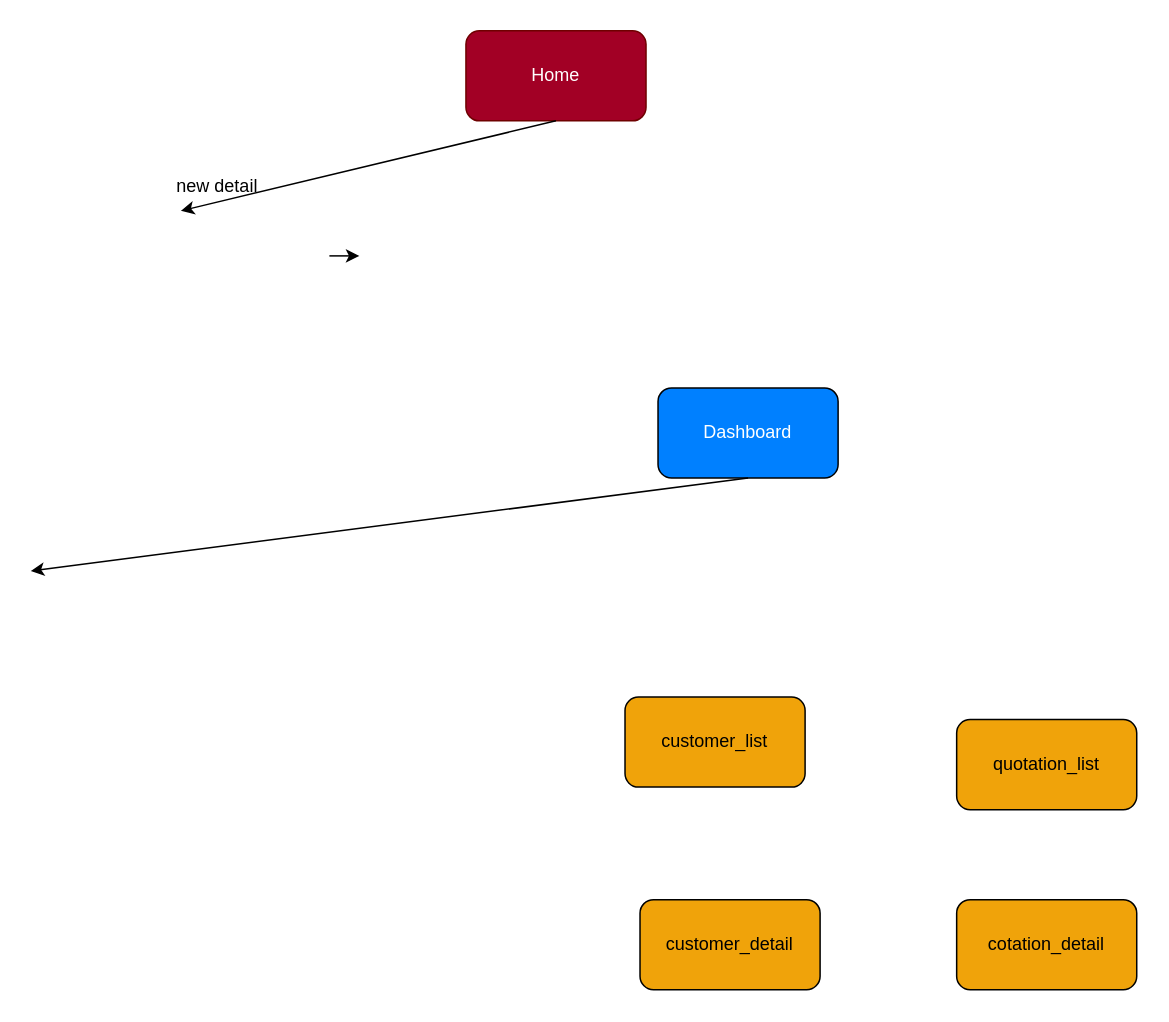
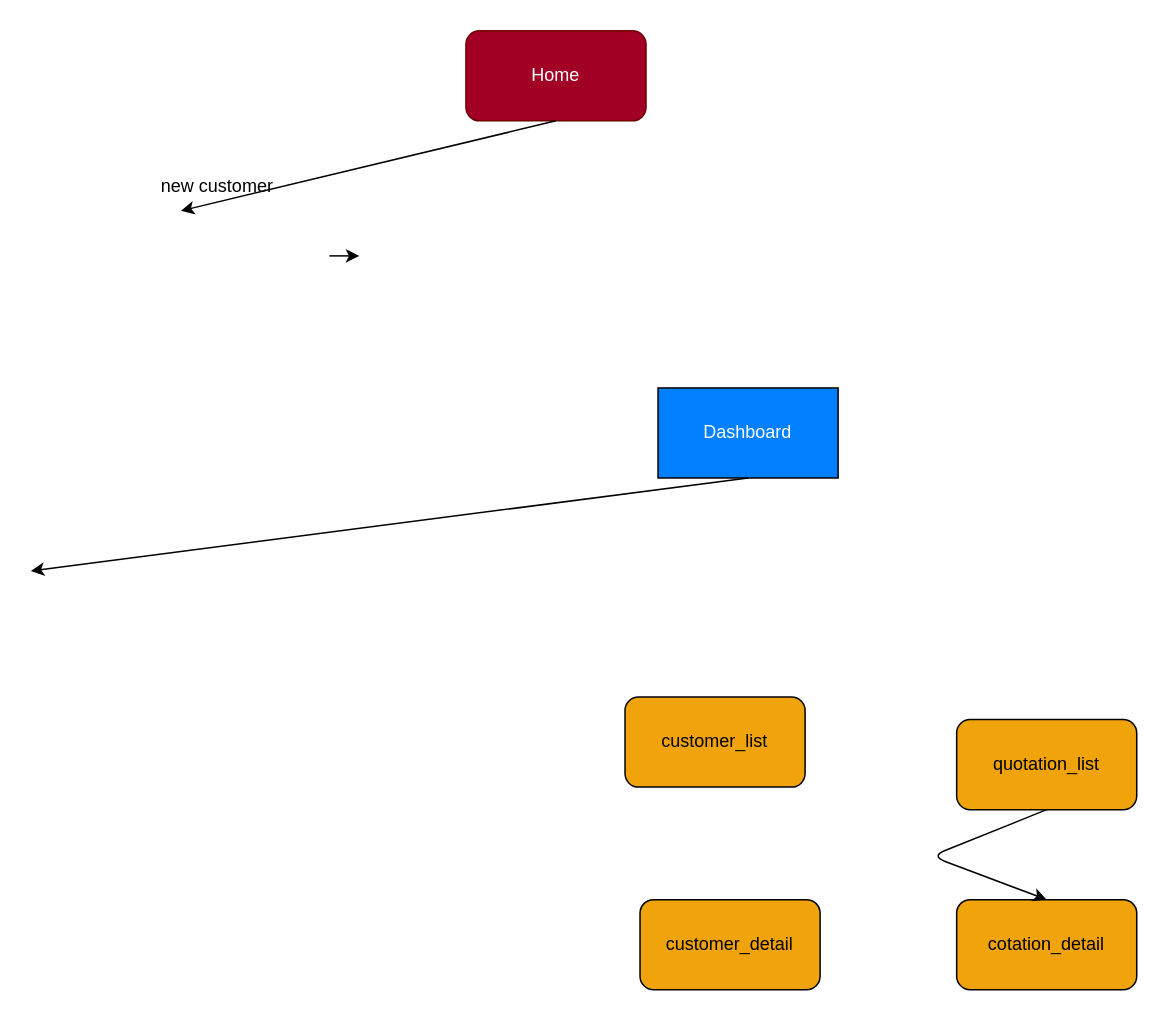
  <mxCell id="0" />
  <mxCell id="1" parent="0" />
  <mxCell id="2" value="Home" style="rounded=1;whiteSpace=wrap;html=1;fillColor=#a20025;fontColor=#ffffff;strokeColor=#6F0000;" parent="1" vertex="1"><mxGeometry x="310" y="20" width="120" height="60" as="geometry" /></mxCell>
- <mxCell id="3" value="Dashboard" style="rounded=1;whiteSpace=wrap;html=1;fillColor=#0080ff;fontColor=#ffffff;" parent="1" vertex="1"><mxGeometry x="438" y="258" width="120" height="60" as="geometry" /></mxCell>
+ <mxCell id="3" value="Dashboard" style="whiteSpace=wrap;html=1;fillColor=#0080ff;fontColor=#ffffff;rounded=0;" parent="1" vertex="1"><mxGeometry x="438" y="258" width="120" height="60" as="geometry" /></mxCell>
  <mxCell id="4" style="entryX=0.5;entryY=0;entryDx=0;entryDy=0;" parent="1" edge="1"><mxGeometry relative="1" as="geometry"><mxPoint x="370" y="80" as="sourcePoint" /><mxPoint x="120" y="140" as="targetPoint" /></mxGeometry></mxCell>
- <mxCell id="5" value="new detail" style="text;html=1;align=center;" parent="1" vertex="1"><mxGeometry x="104" y="110" width="80" height="30" as="geometry" /></mxCell>
+ <mxCell id="5" value="new customer" style="text;html=1;align=center;" parent="1" vertex="1"><mxGeometry x="104" y="110" width="80" height="30" as="geometry" /></mxCell>
  <mxCell id="6" value="customer_list" style="rounded=1;whiteSpace=wrap;html=1;fillColor=#f0a30a;fontColor=#000000;" parent="1" vertex="1"><mxGeometry x="416" y="464" width="120" height="60" as="geometry" /></mxCell>
  <mxCell id="7" value="customer_detail" style="rounded=1;whiteSpace=wrap;html=1;fillColor=#f0a30a;fontColor=#000000;" parent="1" vertex="1"><mxGeometry x="426" y="599" width="120" height="60" as="geometry" /></mxCell>
  <mxCell id="8" value="quotation_list" style="rounded=1;whiteSpace=wrap;html=1;fillColor=#f0a30a;fontColor=#000000;" parent="1" vertex="1"><mxGeometry x="637" y="479" width="120" height="60" as="geometry" /></mxCell>
  <mxCell id="9" value="cotation_detail" style="rounded=1;whiteSpace=wrap;html=1;fillColor=#f0a30a;fontColor=#000000;" parent="1" vertex="1"><mxGeometry x="637" y="599" width="120" height="60" as="geometry" /></mxCell>
  <mxCell id="10" style="endArrow=classic;html=1;exitX=1;exitY=0.75;exitDx=0;exitDy=0;" parent="1" edge="1"><mxGeometry width="50" height="50" relative="1" as="geometry"><mxPoint x="219" y="170" as="sourcePoint" /><mxPoint x="239" y="170" as="targetPoint" /></mxGeometry></mxCell>
  <mxCell id="11" style="endArrow=classic;html=1;exitX=0.5;exitY=1;exitDx=0;exitDy=0;entryX=0.5;entryY=0;entryDx=0;entryDy=0;" parent="1" source="3" edge="1"><mxGeometry relative="1" as="geometry"><mxPoint x="320" y="200" as="sourcePoint" /><mxPoint x="20" y="380" as="targetPoint" /><Array as="points" /></mxGeometry></mxCell>
+ <mxCell id="12" style="entryX=0.5;entryY=0;entryDx=0;entryDy=0;exitX=0.5;exitY=1;exitDx=0;exitDy=0;" parent="1" source="8" target="9" edge="1"><mxGeometry relative="1" as="geometry"><mxPoint x="462.75" y="599" as="targetPoint" /><Array as="points"><mxPoint x="620" y="570" /></Array></mxGeometry></mxCell>
